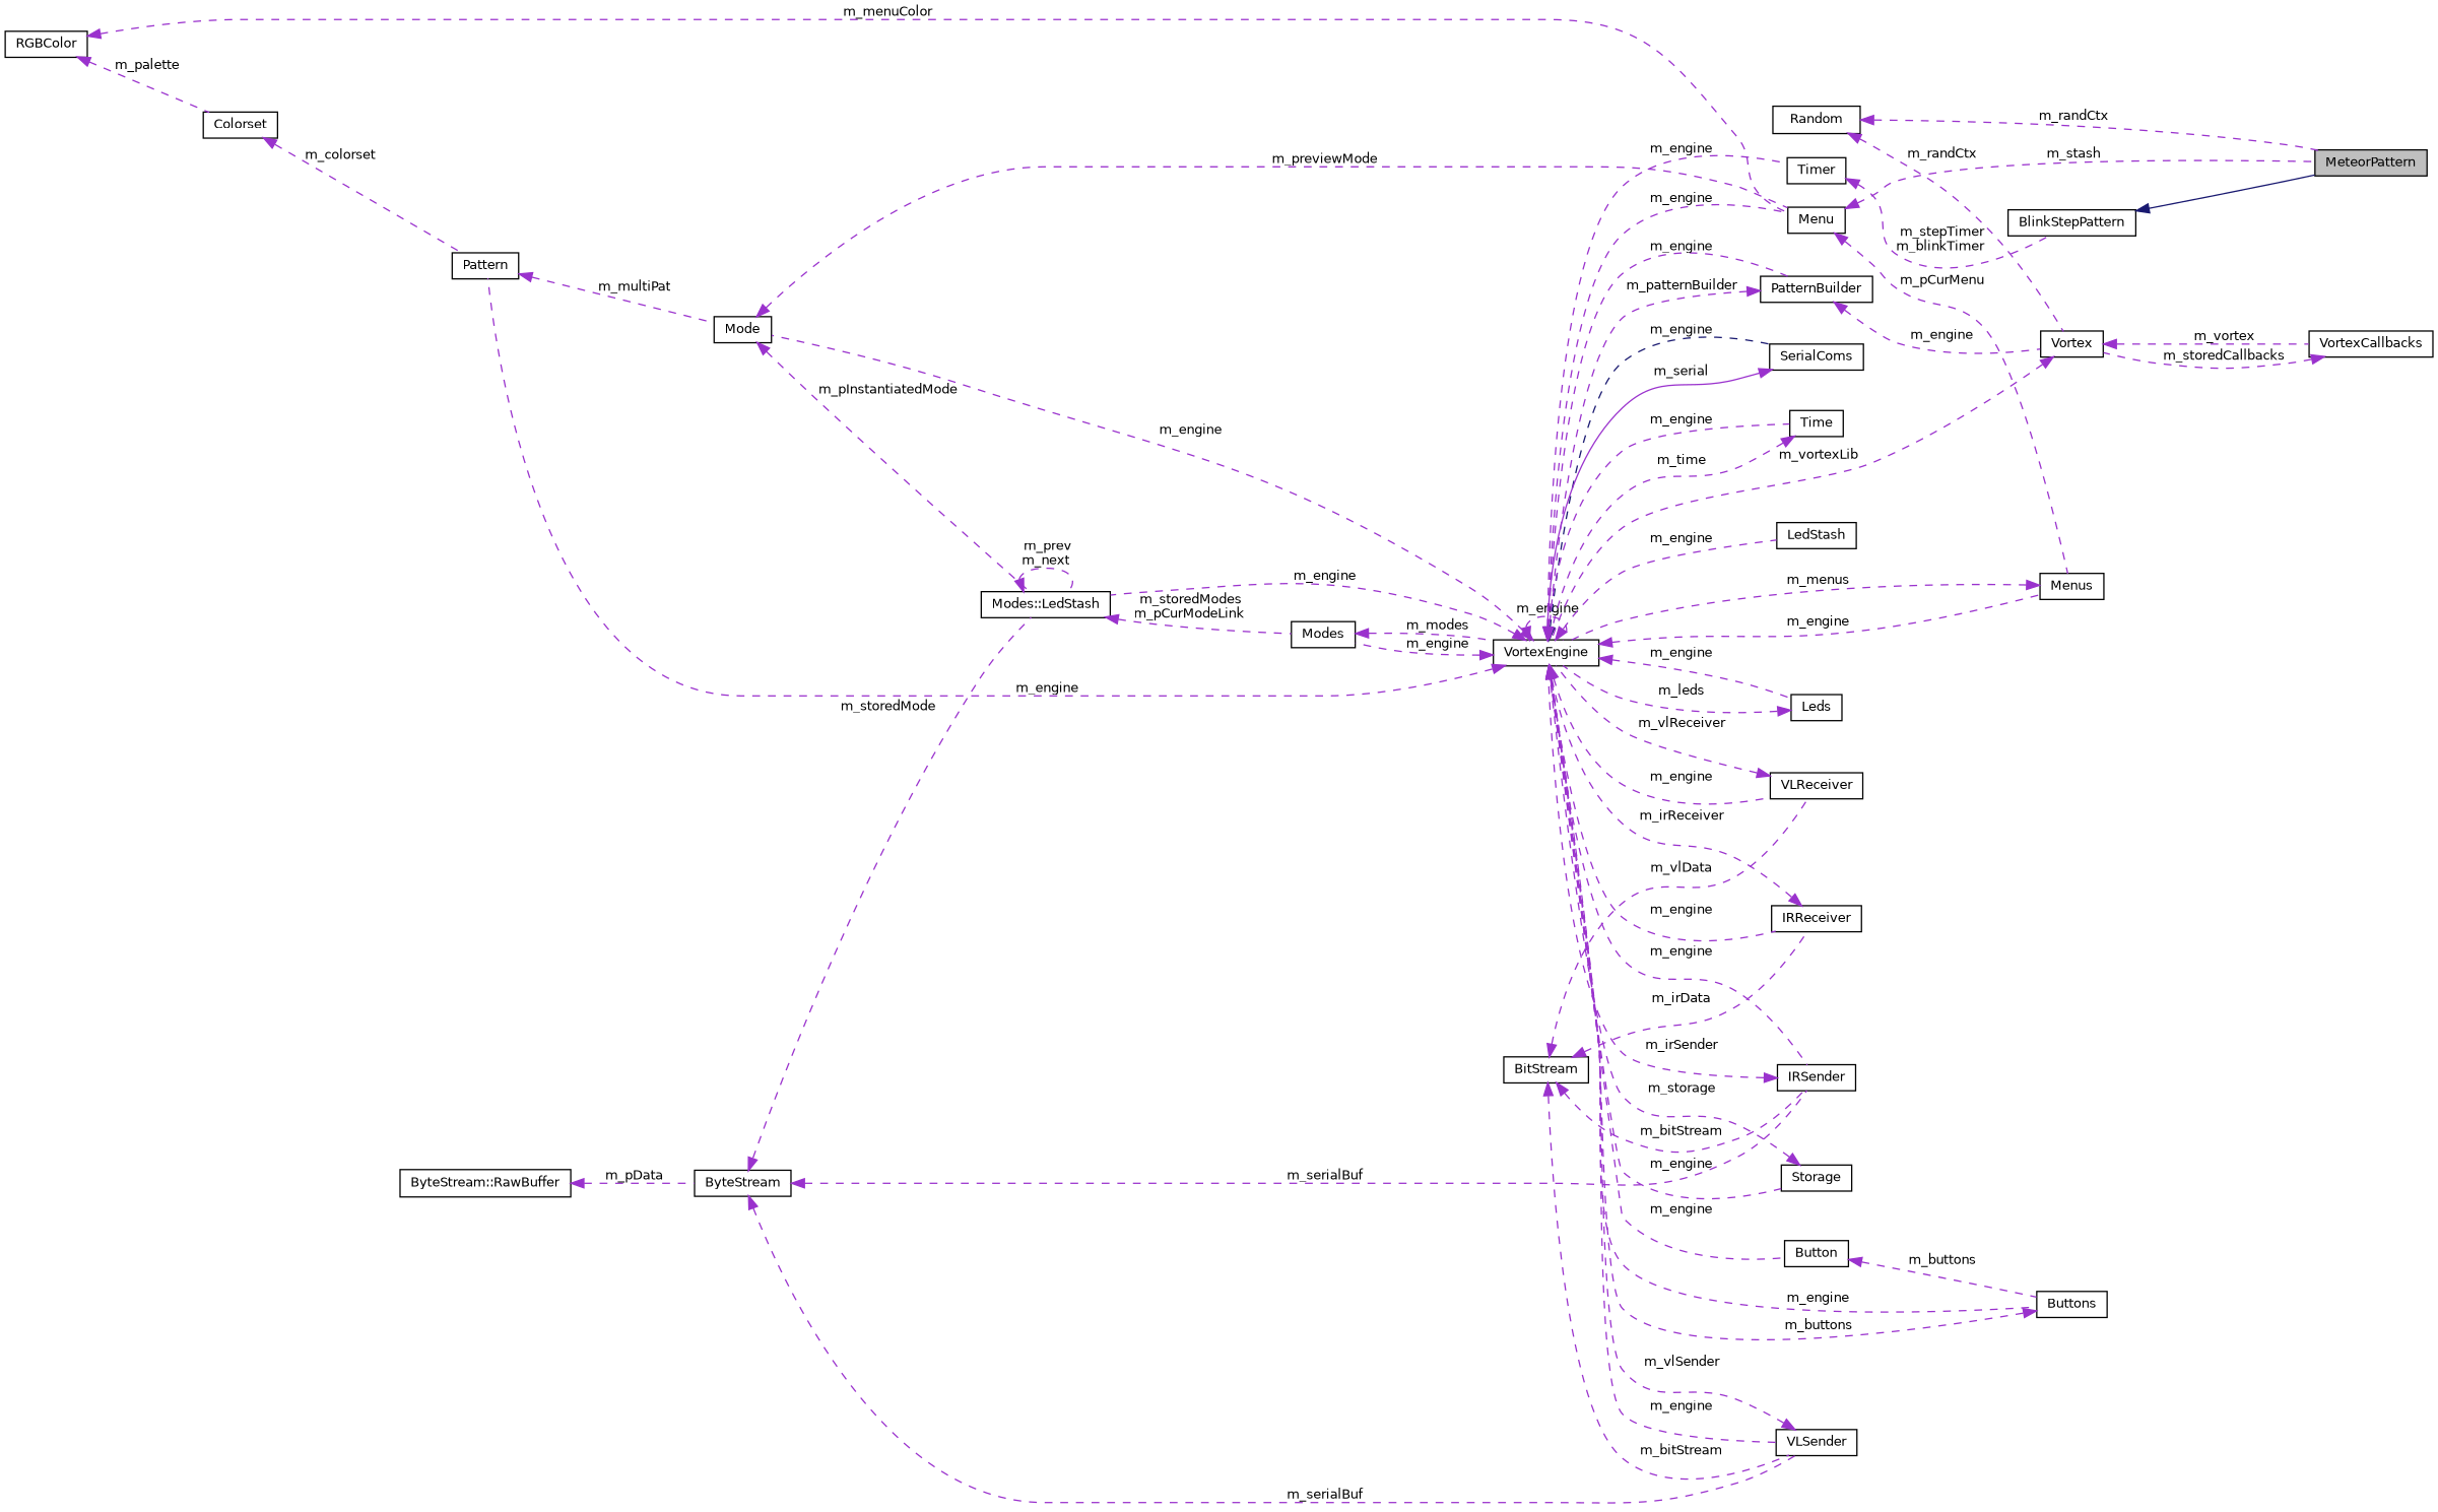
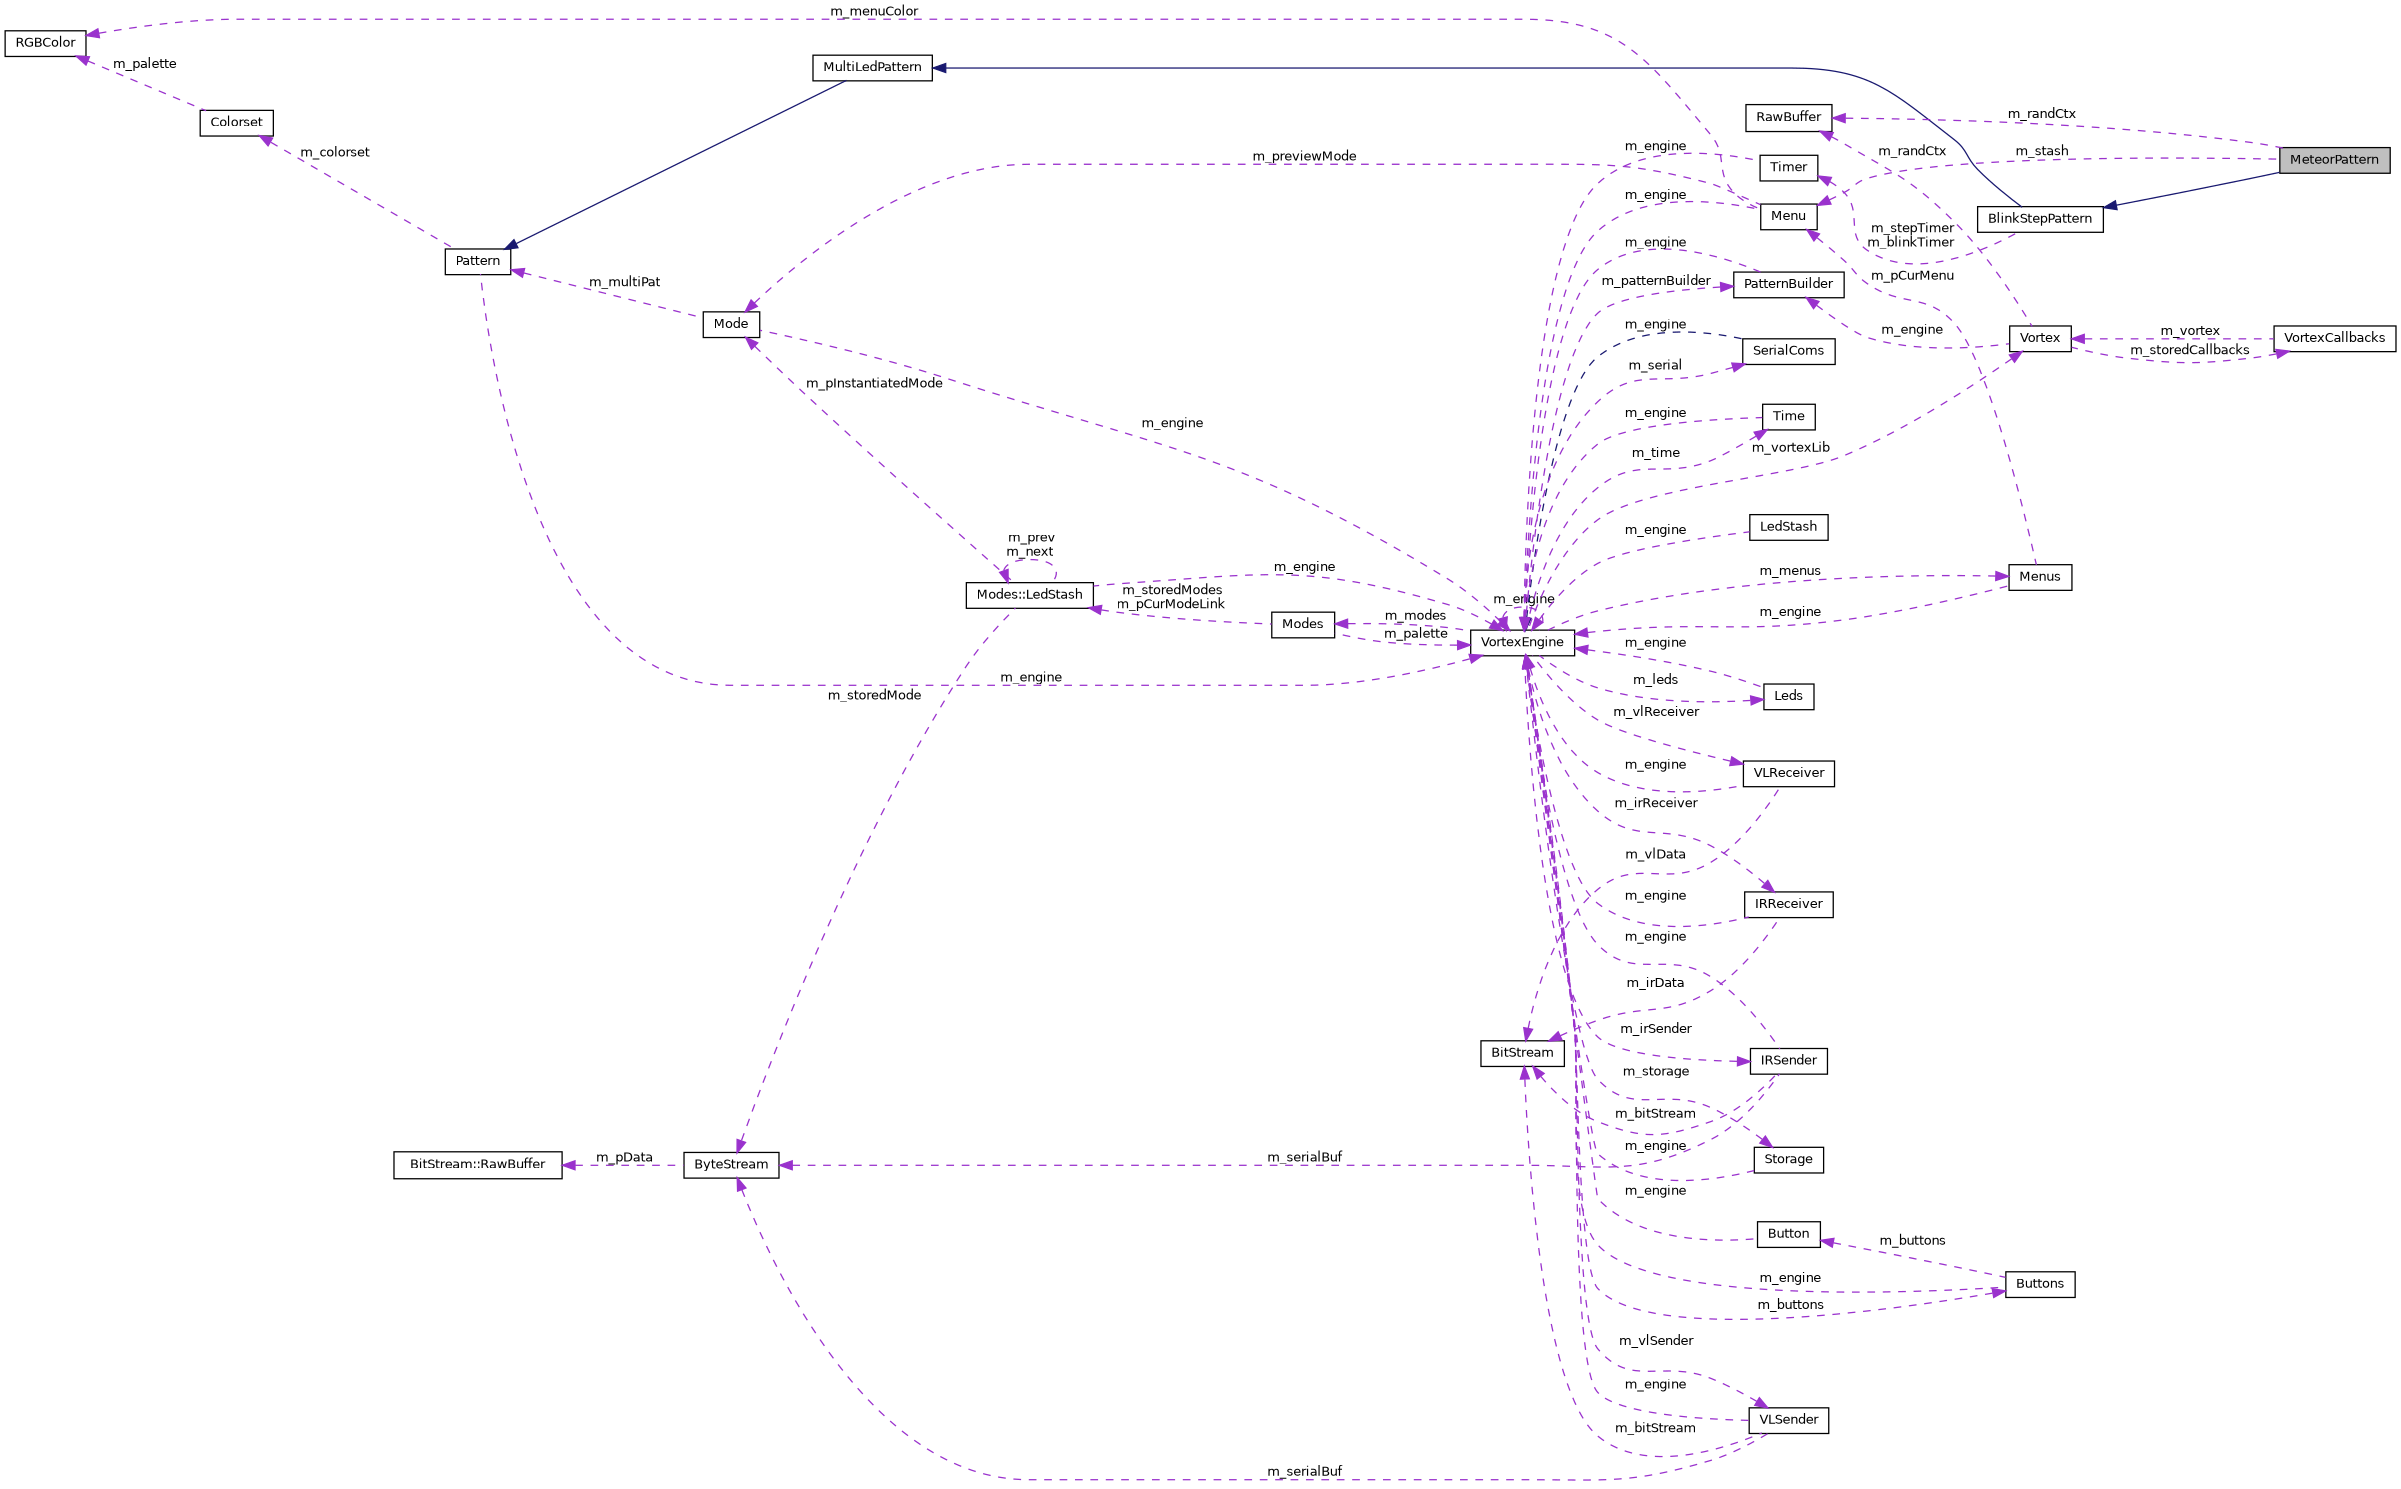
  digraph {
    rankdir=LR
    node [color=black fontname=Helvetica fontsize=10 shape=record]
    edge [color=darkorchid3 dir=back fontname=Helvetica fontsize=10 labelfontname=Helvetica labelfontsize=10 style=dashed]
    n1 [fillcolor=grey75 fontcolor=black height=0.2 label=MeteorPattern style=filled width=0.4]
    n2 [height=0.2 label=BlinkStepPattern width=0.4]
+   n3 [height=0.2 label=MultiLedPattern width=0.4]
    n4 [height=0.2 label=Pattern width=0.4]
    n5 [height=0.2 label=Mode width=0.4]
    n6 [height=0.2 label="Modes::LedStash" width=0.4]
    n7 [height=0.2 label=Menu width=0.4]
    n8 [height=0.2 label=VortexEngine width=0.4]
    n9 [height=0.2 label=VLReceiver width=0.4]
    n10 [height=0.2 label=Storage width=0.4]
    n11 [height=0.2 label=IRSender width=0.4]
    n12 [height=0.2 label=Buttons width=0.4]
    n13 [height=0.2 label=Button width=0.4]
    n14 [height=0.2 label=Leds width=0.4]
    n15 [height=0.2 label=PatternBuilder width=0.4]
    n16 [height=0.2 label=VLSender width=0.4]
    n17 [height=0.2 label=Modes width=0.4]
    n18 [height=0.2 label=SerialComs width=0.4]
    n19 [height=0.2 label=IRReceiver width=0.4]
    n20 [height=0.2 label=Time width=0.4]
    n21 [height=0.2 label=Menus width=0.4]
    n22 [height=0.2 label=Timer width=0.4]
    n23 [height=0.2 label=LedStash width=0.4]
    n24 [height=0.2 label=Vortex width=0.4]
    n25 [height=0.2 label=VortexCallbacks width=0.4]
    n26 [height=0.2 label=BitStream width=0.4]
    n27 [height=0.2 label=ByteStream width=0.4]
-   n28 [height=0.2 label="ByteStream::RawBuffer" width=0.4]
-   n29 [height=0.2 label=Random width=0.4]
+   n28 [height=0.2 label="BitStream::RawBuffer" width=0.4]
+   n29 [height=0.2 label=RawBuffer width=0.4]
    n30 [height=0.2 label=RGBColor width=0.4]
    n31 [height=0.2 label=Colorset width=0.4]
    n2 -> n1 [color=midnightblue style=solid]
+   n3 -> n2 [color=midnightblue style=solid]
+   n4 -> n3 [color=midnightblue style=solid]
    n4 -> n5 [label=" m_multiPat"]
    n5 -> n6 [label=" m_pInstantiatedMode"]
    n5 -> n7 [label=" m_previewMode"]
    n6 -> n6 [label=" m_prev\nm_next"]
    n6 -> n17 [label=" m_storedModes\nm_pCurModeLink"]
    n7 -> n1 [label=" m_stash"]
    n7 -> n21 [label=" m_pCurMenu"]
    n8 -> n4 [label=" m_engine"]
    n8 -> n5 [label=" m_engine"]
    n8 -> n6 [label=" m_engine"]
    n8 -> n7 [label=" m_engine"]
    n8 -> n8 [label=" m_engine"]
    n8 -> n9 [label=" m_engine"]
    n8 -> n10 [label=" m_engine"]
    n8 -> n11 [label=" m_engine"]
    n8 -> n12 [label=" m_engine"]
    n8 -> n13 [label=" m_engine"]
    n8 -> n14 [label=" m_engine"]
    n8 -> n15 [label=" m_engine"]
    n8 -> n16 [label=" m_engine"]
-   n8 -> n17 [label=" m_engine"]
+   n8 -> n17 [label=" m_palette"]
    n8 -> n18 [color=midnightblue label=" m_engine"]
    n8 -> n19 [label=" m_engine"]
    n8 -> n20 [label=" m_engine"]
    n8 -> n21 [label=" m_engine"]
    n8 -> n22 [label=" m_engine"]
    n8 -> n23 [label=" m_engine"]
    n9 -> n8 [label=" m_vlReceiver"]
    n10 -> n8 [label=" m_storage"]
    n11 -> n8 [label=" m_irSender"]
    n12 -> n8 [label=" m_buttons"]
    n13 -> n12 [label=" m_buttons"]
    n14 -> n8 [label=" m_leds"]
    n15 -> n8 [label=" m_patternBuilder"]
    n15 -> n24 [label=" m_engine"]
    n16 -> n8 [label=" m_vlSender"]
    n17 -> n8 [label=" m_modes"]
-   n18 -> n8 [label=" m_serial" style=solid]
+   n18 -> n8 [label=" m_serial"]
    n19 -> n8 [label=" m_irReceiver"]
    n20 -> n8 [label=" m_time"]
    n21 -> n8 [label=" m_menus"]
    n22 -> n2 [label=" m_stepTimer\nm_blinkTimer"]
    n24 -> n8 [label=" m_vortexLib"]
    n24 -> n25 [label=" m_vortex"]
    n25 -> n24 [label=" m_storedCallbacks"]
    n26 -> n9 [label=" m_vlData"]
    n26 -> n11 [label=" m_bitStream"]
    n26 -> n16 [label=" m_bitStream"]
    n26 -> n19 [label=" m_irData"]
    n27 -> n6 [label=" m_storedMode"]
    n27 -> n11 [label=" m_serialBuf"]
    n27 -> n16 [label=" m_serialBuf"]
    n28 -> n27 [label=" m_pData"]
    n29 -> n1 [label=" m_randCtx"]
    n29 -> n24 [label=" m_randCtx"]
    n30 -> n7 [label=" m_menuColor"]
    n30 -> n31 [label=" m_palette"]
    n31 -> n4 [label=" m_colorset"]
  }
